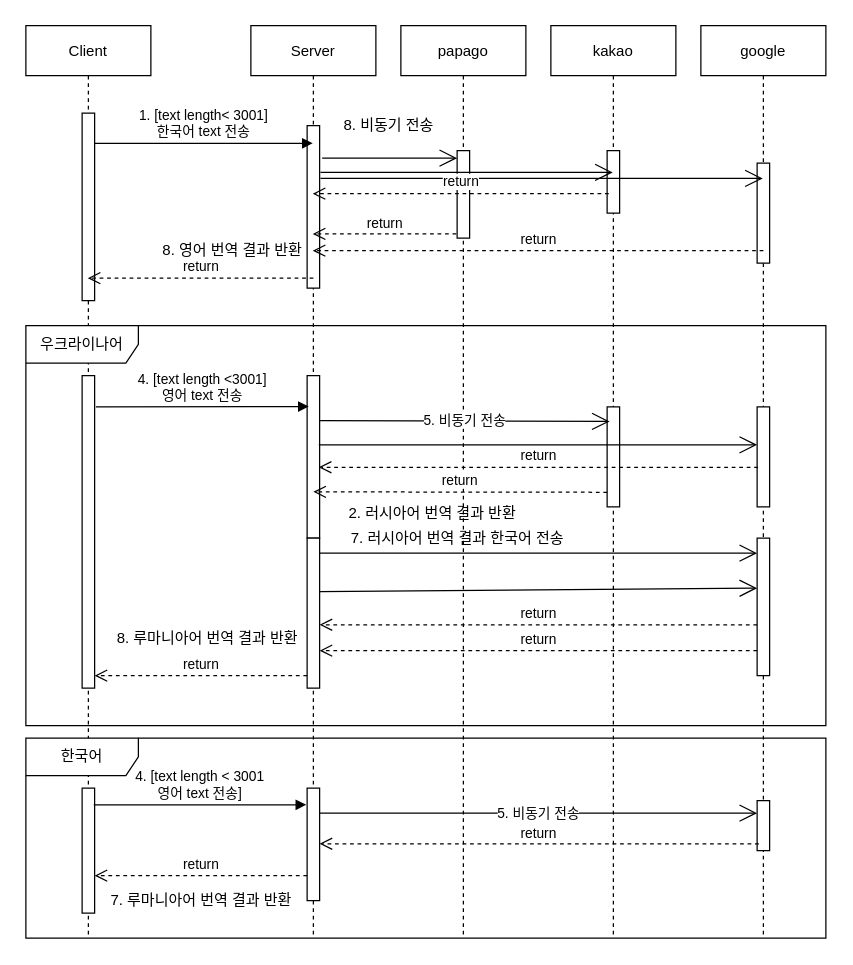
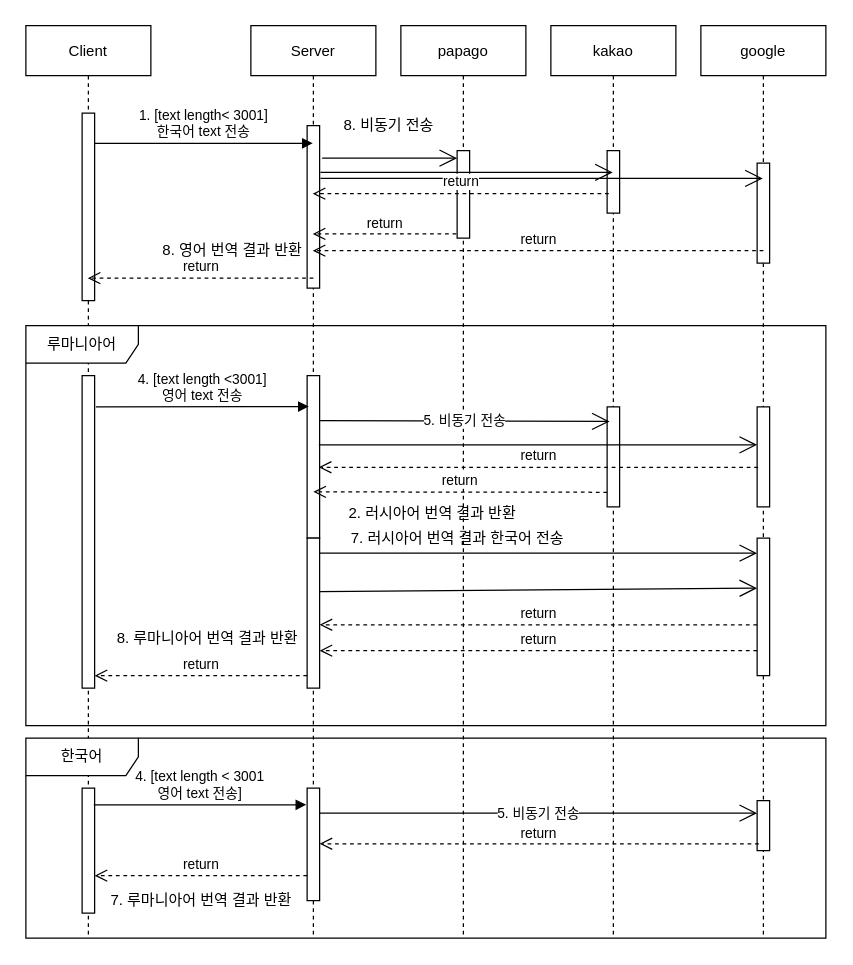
  <mxCell id="0" />
  <mxCell id="1" parent="0" />
  <mxCell id="2" value="Client" style="shape=umlLifeline;perimeter=lifelinePerimeter;container=1;collapsible=0;recursiveResize=0;rounded=0;shadow=0;strokeWidth=1;" parent="1" vertex="1"><mxGeometry x="20" y="20" width="100" height="730" as="geometry" /></mxCell>
  <mxCell id="3" value="" style="points=[];perimeter=orthogonalPerimeter;rounded=0;shadow=0;strokeWidth=1;" parent="2" vertex="1"><mxGeometry x="45" y="70" width="10" height="150" as="geometry" /></mxCell>
  <mxCell id="4" value="Server" style="shape=umlLifeline;perimeter=lifelinePerimeter;container=1;collapsible=0;recursiveResize=0;rounded=0;shadow=0;strokeWidth=1;" parent="1" vertex="1"><mxGeometry x="200" y="20" width="100" height="730" as="geometry" /></mxCell>
  <mxCell id="5" value="" style="points=[];perimeter=orthogonalPerimeter;rounded=0;shadow=0;strokeWidth=1;" parent="4" vertex="1"><mxGeometry x="45" y="80" width="10" height="130" as="geometry" /></mxCell>
  <mxCell id="6" value="papago" style="shape=umlLifeline;perimeter=lifelinePerimeter;container=1;collapsible=0;recursiveResize=0;rounded=0;shadow=0;strokeWidth=1;" parent="1" vertex="1"><mxGeometry x="320" y="20" width="100" height="730" as="geometry" /></mxCell>
  <mxCell id="7" value="" style="points=[];perimeter=orthogonalPerimeter;rounded=0;shadow=0;strokeWidth=1;" parent="6" vertex="1"><mxGeometry x="45" y="100" width="10" height="70" as="geometry" /></mxCell>
  <mxCell id="8" value="kakao" style="shape=umlLifeline;perimeter=lifelinePerimeter;container=1;collapsible=0;recursiveResize=0;rounded=0;shadow=0;strokeWidth=1;" parent="1" vertex="1"><mxGeometry x="440" y="20" width="100" height="730" as="geometry" /></mxCell>
  <mxCell id="9" value="" style="points=[];perimeter=orthogonalPerimeter;rounded=0;shadow=0;strokeWidth=1;" parent="8" vertex="1"><mxGeometry x="45" y="100" width="10" height="50" as="geometry" /></mxCell>
  <mxCell id="10" value="google" style="shape=umlLifeline;perimeter=lifelinePerimeter;container=1;collapsible=0;recursiveResize=0;rounded=0;shadow=0;strokeWidth=1;" parent="1" vertex="1"><mxGeometry x="560" y="20" width="100" height="730" as="geometry" /></mxCell>
  <mxCell id="11" value="" style="points=[];perimeter=orthogonalPerimeter;rounded=0;shadow=0;strokeWidth=1;" parent="10" vertex="1"><mxGeometry x="45" y="110" width="10" height="80" as="geometry" /></mxCell>
  <mxCell id="12" value="1. [text length&amp;lt; 3001] &lt;br&gt;한국어 text 전송" style="html=1;verticalAlign=bottom;endArrow=block;exitX=1;exitY=0.161;exitDx=0;exitDy=0;exitPerimeter=0;" parent="1" source="3" target="4" edge="1"><mxGeometry width="80" relative="1" as="geometry"><mxPoint x="280" y="340" as="sourcePoint" /><mxPoint x="360" y="340" as="targetPoint" /></mxGeometry></mxCell>
  <mxCell id="13" value="" style="endArrow=open;endFill=1;endSize=12;html=1;exitX=1.067;exitY=0.288;exitDx=0;exitDy=0;exitPerimeter=0;" parent="1" source="5" target="8" edge="1"><mxGeometry width="160" relative="1" as="geometry"><mxPoint x="265.67" y="149.36" as="sourcePoint" /><mxPoint x="375" y="149.32" as="targetPoint" /></mxGeometry></mxCell>
  <mxCell id="14" value="" style="endArrow=open;endFill=1;endSize=12;html=1;exitX=1.067;exitY=0.325;exitDx=0;exitDy=0;exitPerimeter=0;" parent="1" source="5" target="10" edge="1"><mxGeometry width="160" relative="1" as="geometry"><mxPoint x="265.67" y="156.08" as="sourcePoint" /><mxPoint x="499.5" y="156.08" as="targetPoint" /></mxGeometry></mxCell>
  <mxCell id="15" value="" style="endArrow=open;endFill=1;endSize=12;html=1;exitX=1.2;exitY=0.2;exitDx=0;exitDy=0;exitPerimeter=0;" parent="1" source="5" edge="1" target="7"><mxGeometry width="160" relative="1" as="geometry"><mxPoint x="260" y="131" as="sourcePoint" /><mxPoint x="370" y="131" as="targetPoint" /></mxGeometry></mxCell>
  <mxCell id="16" value="8. 비동기 전송" style="text;html=1;align=center;verticalAlign=middle;resizable=0;points=[];autosize=1;" parent="1" vertex="1"><mxGeometry x="265" y="90" width="90" height="20" as="geometry" /></mxCell>
  <mxCell id="17" value="return" style="html=1;verticalAlign=bottom;endArrow=open;dashed=1;endSize=8;exitX=-0.067;exitY=0.952;exitDx=0;exitDy=0;exitPerimeter=0;" parent="1" source="7" target="4" edge="1"><mxGeometry relative="1" as="geometry"><mxPoint x="360" y="330" as="sourcePoint" /><mxPoint x="260" y="187" as="targetPoint" /></mxGeometry></mxCell>
  <mxCell id="18" value="return" style="html=1;verticalAlign=bottom;endArrow=open;dashed=1;endSize=8;exitX=0.133;exitY=0.689;exitDx=0;exitDy=0;exitPerimeter=0;" parent="1" source="9" target="4" edge="1"><mxGeometry relative="1" as="geometry"><mxPoint x="374.33" y="196.64" as="sourcePoint" /><mxPoint x="270" y="197" as="targetPoint" /></mxGeometry></mxCell>
  <mxCell id="19" value="return" style="html=1;verticalAlign=bottom;endArrow=open;dashed=1;endSize=8;exitX=0.5;exitY=0.875;exitDx=0;exitDy=0;exitPerimeter=0;" parent="1" source="11" target="4" edge="1"><mxGeometry relative="1" as="geometry"><mxPoint x="496.33" y="170.67" as="sourcePoint" /><mxPoint x="260" y="200" as="targetPoint" /></mxGeometry></mxCell>
  <mxCell id="20" value="8. 영어 번역 결과 반환" style="text;html=1;align=center;verticalAlign=middle;resizable=0;points=[];autosize=1;" parent="1" vertex="1"><mxGeometry x="120" y="190" width="130" height="20" as="geometry" /></mxCell>
  <mxCell id="21" value="return" style="html=1;verticalAlign=bottom;endArrow=open;dashed=1;endSize=8;" edge="1" parent="1" target="2"><mxGeometry relative="1" as="geometry"><mxPoint x="250" y="222" as="sourcePoint" /><mxPoint x="280" y="340" as="targetPoint" /></mxGeometry></mxCell>
- <mxCell id="22" value="우크라이나어" style="shape=umlFrame;whiteSpace=wrap;html=1;width=90;height=30;" vertex="1" parent="1"><mxGeometry x="20" y="260" width="640" height="320" as="geometry" /></mxCell>
+ <mxCell id="22" value="루마니아어" style="shape=umlFrame;whiteSpace=wrap;html=1;width=90;height=30;" vertex="1" parent="1"><mxGeometry x="20" y="260" width="640" height="320" as="geometry" /></mxCell>
  <mxCell id="23" value="" style="html=1;points=[];perimeter=orthogonalPerimeter;" vertex="1" parent="1"><mxGeometry x="65" y="300" width="10" height="250" as="geometry" /></mxCell>
  <mxCell id="24" value="" style="html=1;points=[];perimeter=orthogonalPerimeter;" vertex="1" parent="1"><mxGeometry x="245" y="300" width="10" height="130" as="geometry" /></mxCell>
  <mxCell id="25" value="4. [text length &amp;lt;3001]&lt;br&gt;영어 text 전송" style="html=1;verticalAlign=bottom;endArrow=block;entryX=0.133;entryY=0.19;entryDx=0;entryDy=0;entryPerimeter=0;" edge="1" parent="1" target="24"><mxGeometry width="80" relative="1" as="geometry"><mxPoint x="76" y="325" as="sourcePoint" /><mxPoint x="350" y="290" as="targetPoint" /></mxGeometry></mxCell>
  <mxCell id="26" value="" style="html=1;points=[];perimeter=orthogonalPerimeter;" vertex="1" parent="1"><mxGeometry x="485" y="325" width="10" height="80" as="geometry" /></mxCell>
  <mxCell id="27" value="5. 비동기 전송" style="endArrow=open;endFill=1;endSize=12;html=1;exitX=1;exitY=0.277;exitDx=0;exitDy=0;exitPerimeter=0;entryX=0.2;entryY=0.146;entryDx=0;entryDy=0;entryPerimeter=0;" edge="1" parent="1" source="24" target="26"><mxGeometry width="160" relative="1" as="geometry"><mxPoint x="230" y="280" as="sourcePoint" /><mxPoint x="390" y="280" as="targetPoint" /></mxGeometry></mxCell>
  <mxCell id="28" value="" style="html=1;points=[];perimeter=orthogonalPerimeter;" vertex="1" parent="1"><mxGeometry x="605" y="325" width="10" height="80" as="geometry" /></mxCell>
  <mxCell id="29" value="" style="endArrow=open;endFill=1;endSize=12;html=1;exitX=0.933;exitY=0.426;exitDx=0;exitDy=0;exitPerimeter=0;" edge="1" parent="1" source="24" target="28"><mxGeometry width="160" relative="1" as="geometry"><mxPoint x="265" y="346.01" as="sourcePoint" /><mxPoint x="603" y="351" as="targetPoint" /></mxGeometry></mxCell>
  <mxCell id="30" value="return" style="html=1;verticalAlign=bottom;endArrow=open;dashed=1;endSize=8;exitX=0;exitY=0.854;exitDx=0;exitDy=0;exitPerimeter=0;" edge="1" parent="1" source="26"><mxGeometry relative="1" as="geometry"><mxPoint x="350" y="280" as="sourcePoint" /><mxPoint x="250" y="393" as="targetPoint" /></mxGeometry></mxCell>
  <mxCell id="31" value="return" style="html=1;verticalAlign=bottom;endArrow=open;dashed=1;endSize=8;exitX=0.067;exitY=0.604;exitDx=0;exitDy=0;exitPerimeter=0;entryX=0.933;entryY=0.564;entryDx=0;entryDy=0;entryPerimeter=0;" edge="1" parent="1" source="28" target="24"><mxGeometry relative="1" as="geometry"><mxPoint x="495" y="403.32" as="sourcePoint" /><mxPoint x="269.67" y="403.34" as="targetPoint" /></mxGeometry></mxCell>
  <mxCell id="32" value="2. 러시아어 번역 결과 반환" style="text;html=1;align=center;verticalAlign=middle;resizable=0;points=[];autosize=1;" vertex="1" parent="1"><mxGeometry x="265" y="400" width="160" height="20" as="geometry" /></mxCell>
  <mxCell id="33" value="" style="html=1;points=[];perimeter=orthogonalPerimeter;" vertex="1" parent="1"><mxGeometry x="245" y="430" width="10" height="120" as="geometry" /></mxCell>
  <mxCell id="34" value="" style="html=1;points=[];perimeter=orthogonalPerimeter;" vertex="1" parent="1"><mxGeometry x="605" y="430" width="10" height="110" as="geometry" /></mxCell>
  <mxCell id="35" value="" style="endArrow=open;endFill=1;endSize=12;html=1;exitX=1;exitY=0.1;exitDx=0;exitDy=0;exitPerimeter=0;" edge="1" parent="1" source="33" target="34"><mxGeometry width="160" relative="1" as="geometry"><mxPoint x="230" y="430" as="sourcePoint" /><mxPoint x="390" y="430" as="targetPoint" /></mxGeometry></mxCell>
  <mxCell id="36" value="" style="endArrow=open;endFill=1;endSize=12;html=1;exitX=1;exitY=0.356;exitDx=0;exitDy=0;exitPerimeter=0;" edge="1" parent="1" source="33"><mxGeometry width="160" relative="1" as="geometry"><mxPoint x="260" y="470" as="sourcePoint" /><mxPoint x="605" y="470" as="targetPoint" /></mxGeometry></mxCell>
  <mxCell id="37" value="7. 러시아어 번역 결과 한국어 전송" style="text;html=1;align=center;verticalAlign=middle;resizable=0;points=[];autosize=1;" vertex="1" parent="1"><mxGeometry x="265" y="420" width="200" height="20" as="geometry" /></mxCell>
  <mxCell id="38" value="return" style="html=1;verticalAlign=bottom;endArrow=open;dashed=1;endSize=8;exitX=0;exitY=0.63;exitDx=0;exitDy=0;exitPerimeter=0;" edge="1" parent="1" source="34" target="33"><mxGeometry relative="1" as="geometry"><mxPoint x="350" y="430" as="sourcePoint" /><mxPoint x="270" y="430" as="targetPoint" /></mxGeometry></mxCell>
  <mxCell id="39" value="return" style="html=1;verticalAlign=bottom;endArrow=open;dashed=1;endSize=8;exitX=0;exitY=0.63;exitDx=0;exitDy=0;exitPerimeter=0;" edge="1" parent="1"><mxGeometry relative="1" as="geometry"><mxPoint x="605" y="520" as="sourcePoint" /><mxPoint x="255" y="520" as="targetPoint" /></mxGeometry></mxCell>
  <mxCell id="40" value="return" style="html=1;verticalAlign=bottom;endArrow=open;dashed=1;endSize=8;" edge="1" parent="1" source="33"><mxGeometry relative="1" as="geometry"><mxPoint x="155" y="540" as="sourcePoint" /><mxPoint x="75" y="540" as="targetPoint" /></mxGeometry></mxCell>
  <mxCell id="41" value="8. 루마니아어 번역 결과 반환" style="text;html=1;align=center;verticalAlign=middle;resizable=0;points=[];autosize=1;" vertex="1" parent="1"><mxGeometry x="75" y="500" width="180" height="20" as="geometry" /></mxCell>
  <mxCell id="42" value="한국어" style="shape=umlFrame;whiteSpace=wrap;html=1;width=90;height=30;" vertex="1" parent="1"><mxGeometry x="20" y="590" width="640" height="160" as="geometry" /></mxCell>
  <mxCell id="43" value="" style="html=1;points=[];perimeter=orthogonalPerimeter;" vertex="1" parent="1"><mxGeometry x="65" y="630" width="10" height="100" as="geometry" /></mxCell>
  <mxCell id="44" value="" style="html=1;points=[];perimeter=orthogonalPerimeter;" vertex="1" parent="1"><mxGeometry x="245" y="630" width="10" height="90" as="geometry" /></mxCell>
  <mxCell id="45" value="" style="html=1;points=[];perimeter=orthogonalPerimeter;" vertex="1" parent="1"><mxGeometry x="605" y="640" width="10" height="40" as="geometry" /></mxCell>
  <mxCell id="46" value="4. [text length &amp;lt; 3001&lt;br&gt;영어 text 전송]" style="html=1;verticalAlign=bottom;endArrow=block;exitX=0.933;exitY=0.133;exitDx=0;exitDy=0;exitPerimeter=0;entryX=-0.067;entryY=0.148;entryDx=0;entryDy=0;entryPerimeter=0;" edge="1" parent="1" source="43" target="44"><mxGeometry width="80" relative="1" as="geometry"><mxPoint x="100" y="640" as="sourcePoint" /><mxPoint x="180" y="640" as="targetPoint" /></mxGeometry></mxCell>
  <mxCell id="47" value="5. 비동기 전송" style="endArrow=open;endFill=1;endSize=12;html=1;exitX=1;exitY=0.277;exitDx=0;exitDy=0;exitPerimeter=0;" edge="1" parent="1" target="45"><mxGeometry width="160" relative="1" as="geometry"><mxPoint x="255" y="650" as="sourcePoint" /><mxPoint x="487" y="650.67" as="targetPoint" /></mxGeometry></mxCell>
  <mxCell id="48" value="return" style="html=1;verticalAlign=bottom;endArrow=open;dashed=1;endSize=8;exitX=0.067;exitY=0.604;exitDx=0;exitDy=0;exitPerimeter=0;entryX=0.933;entryY=0.564;entryDx=0;entryDy=0;entryPerimeter=0;" edge="1" parent="1"><mxGeometry relative="1" as="geometry"><mxPoint x="606.34" y="674.5" as="sourcePoint" /><mxPoint x="255" y="674.5" as="targetPoint" /></mxGeometry></mxCell>
  <mxCell id="49" value="return" style="html=1;verticalAlign=bottom;endArrow=open;dashed=1;endSize=8;" edge="1" parent="1"><mxGeometry relative="1" as="geometry"><mxPoint x="245" y="700" as="sourcePoint" /><mxPoint x="75" y="700" as="targetPoint" /></mxGeometry></mxCell>
  <mxCell id="50" value="7. 루마니아어 번역 결과 반환&lt;br&gt;" style="text;html=1;align=center;verticalAlign=middle;resizable=0;points=[];autosize=1;" vertex="1" parent="1"><mxGeometry x="75" y="710" width="170" height="20" as="geometry" /></mxCell>
